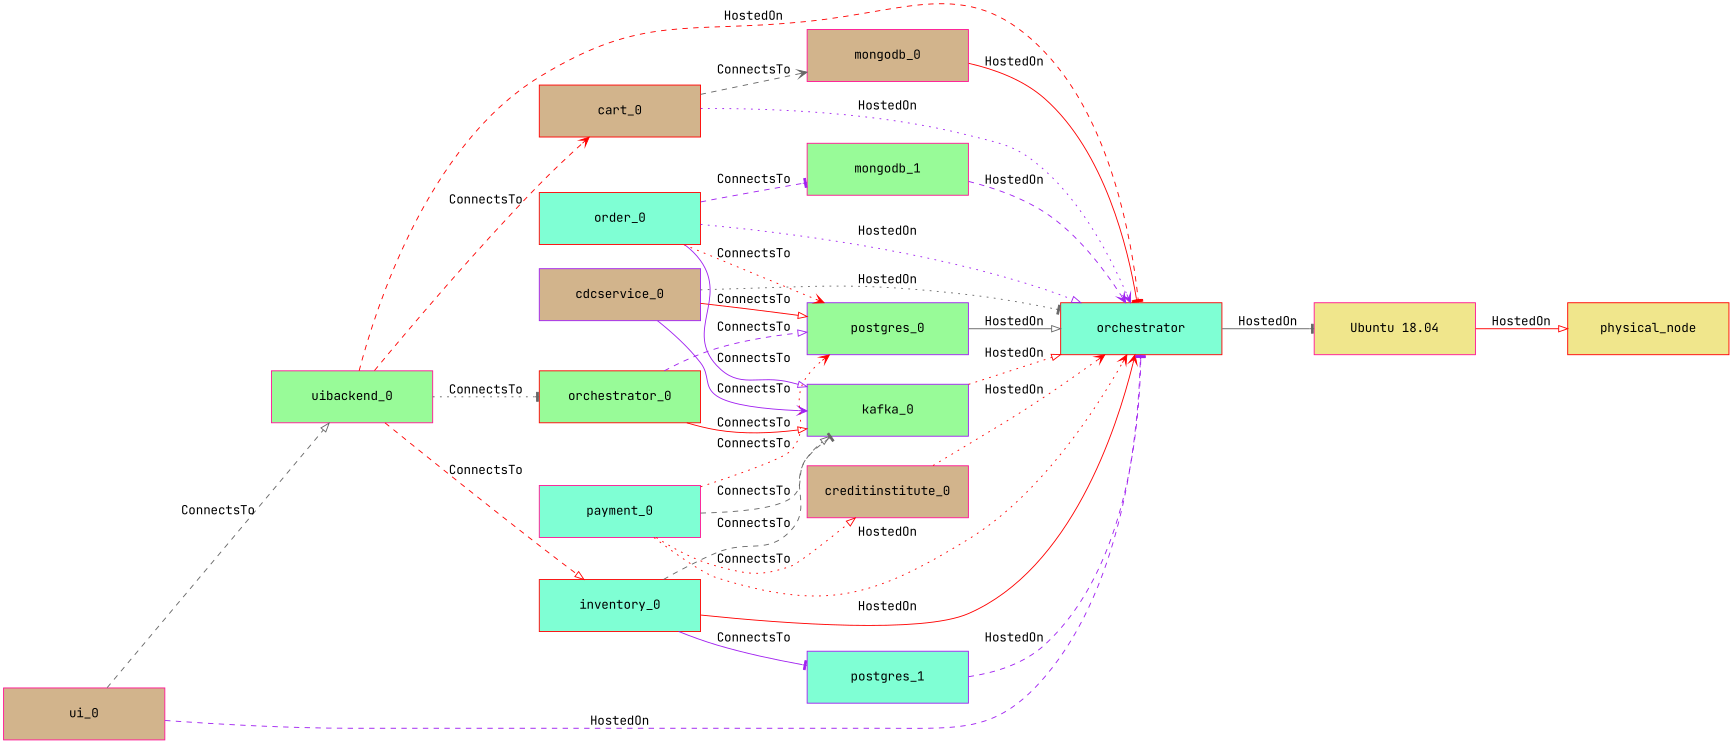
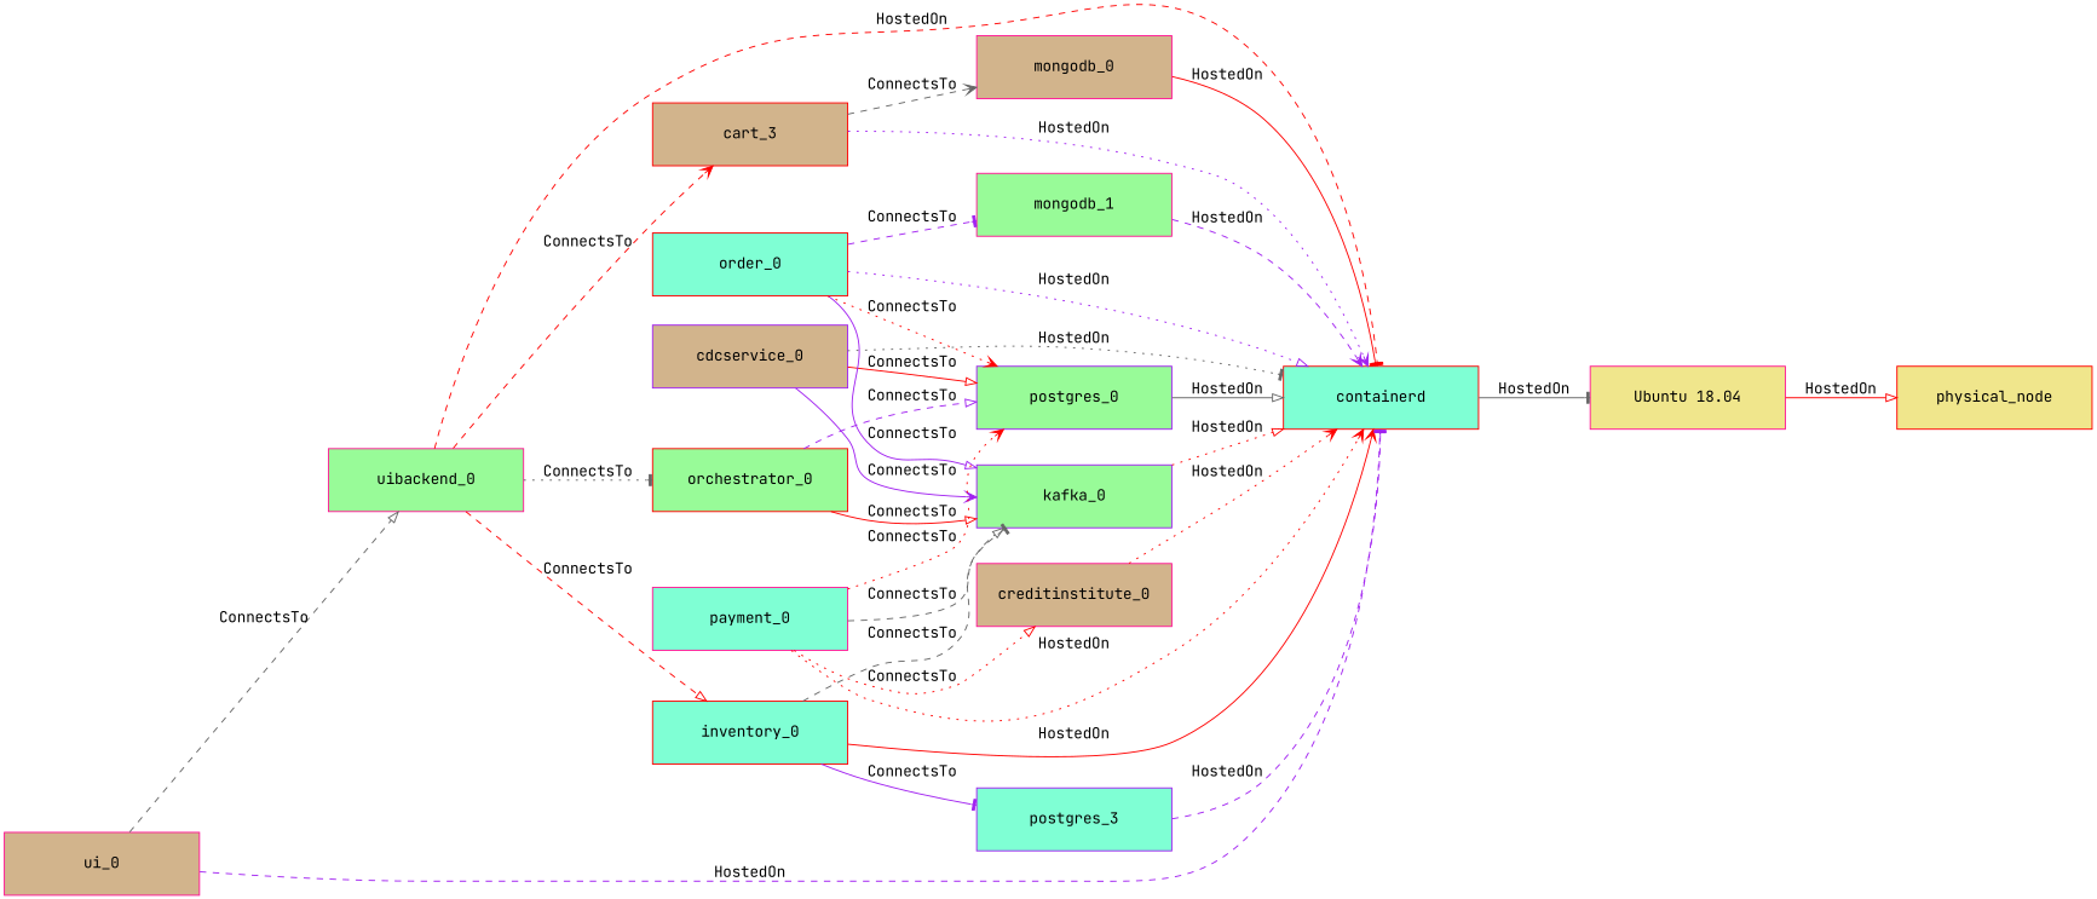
  strict digraph {
    fontname="JetBrains Mono"
    rankdir=LR
    node [color=deeppink fillcolor=aquamarine fontname="JetBrains Mono" shape=polygon style=filled]
    edge [arrowhead=onormal color=red fontname="JetBrains Mono" style=dashed]
    n1 [color=red fillcolor=khaki height=0.8 label=physical_node width=2.5]
    n2 [fillcolor=khaki height=0.8 label="Ubuntu 18.04" width=2.5]
-   n3 [color=red height=0.8 label=orchestrator width=2.5]
+   n3 [color=red height=0.8 label=containerd width=2.5]
    mongodb_0 [fillcolor=tan height=0.8 width=2.5]
    mongodb_1 [fillcolor=palegreen height=0.8 width=2.5]
    kafka_0 [color=purple fillcolor=palegreen height=0.8 width=2.5]
    cdcservice_0 [color=purple fillcolor=tan height=0.8 width=2.5]
    postgres_0 [color=purple fillcolor=palegreen height=0.8 width=2.5]
    uibackend_0 [fillcolor=palegreen height=0.8 width=2.5]
-   cart_0 [color=red fillcolor=tan height=0.8 width=2.5]
+   cart_0 [color=red fillcolor=tan height=0.8 width=2.5 label=cart_3]
    orchestrator_0 [color=red fillcolor=palegreen height=0.8 width=2.5]
    inventory_0 [color=red height=0.8 width=2.5]
-   postgres_1 [color=purple height=0.8 width=2.5]
+   postgres_1 [color=purple height=0.8 width=2.5 label=postgres_3]
    creditinstitute_0 [fillcolor=tan height=0.8 width=2.5]
    ui_0 [fillcolor=tan height=0.8 width=2.5]
    payment_0 [height=0.8 width=2.5]
    order_0 [color=red height=0.8 width=2.5]
    n2 -> n1 [label=HostedOn style=solid]
    n3 -> n2 [arrowhead=tee color=gray40 label=HostedOn style=solid]
    mongodb_0 -> n3 [arrowhead=tee label=HostedOn style=solid]
    mongodb_1 -> n3 [arrowhead=vee color=purple label=HostedOn]
    kafka_0 -> n3 [label=HostedOn style=dotted]
    cdcservice_0 -> n3 [arrowhead=tee color=gray40 label=HostedOn style=dotted]
    cdcservice_0 -> kafka_0 [arrowhead=vee color=purple label=ConnectsTo style=solid]
    cdcservice_0 -> postgres_0 [label=ConnectsTo style=solid]
    postgres_0 -> n3 [color=gray40 label=HostedOn style=solid]
    uibackend_0 -> n3 [arrowhead=tee label=HostedOn]
    uibackend_0 -> cart_0 [arrowhead=vee label=ConnectsTo]
    uibackend_0 -> orchestrator_0 [arrowhead=tee color=gray40 label=ConnectsTo style=dotted]
    uibackend_0 -> inventory_0 [label=ConnectsTo]
    cart_0 -> n3 [arrowhead=vee color=purple label=HostedOn style=dotted]
    cart_0 -> mongodb_0 [arrowhead=vee color=gray40 label=ConnectsTo]
    orchestrator_0 -> kafka_0 [label=ConnectsTo style=solid]
    orchestrator_0 -> postgres_0 [color=purple label=ConnectsTo]
    inventory_0 -> n3 [arrowhead=vee label=HostedOn style=solid]
    inventory_0 -> kafka_0 [color=gray40 label=ConnectsTo]
    inventory_0 -> postgres_1 [arrowhead=tee color=purple label=ConnectsTo style=solid]
    postgres_1 -> n3 [arrowhead=tee color=purple label=HostedOn]
    creditinstitute_0 -> n3 [arrowhead=vee label=HostedOn style=dotted]
    ui_0 -> n3 [arrowhead=tee color=purple label=HostedOn]
    ui_0 -> uibackend_0 [color=gray40 label=ConnectsTo]
    payment_0 -> n3 [arrowhead=vee label=HostedOn style=dotted]
    payment_0 -> kafka_0 [arrowhead=tee color=gray40 label=ConnectsTo]
    payment_0 -> postgres_0 [arrowhead=vee label=ConnectsTo style=dotted]
    payment_0 -> creditinstitute_0 [label=ConnectsTo style=dotted]
    order_0 -> n3 [color=purple label=HostedOn style=dotted]
    order_0 -> mongodb_1 [arrowhead=tee color=purple label=ConnectsTo]
    order_0 -> kafka_0 [color=purple label=ConnectsTo style=solid]
    order_0 -> postgres_0 [arrowhead=vee label=ConnectsTo style=dotted]
  }
